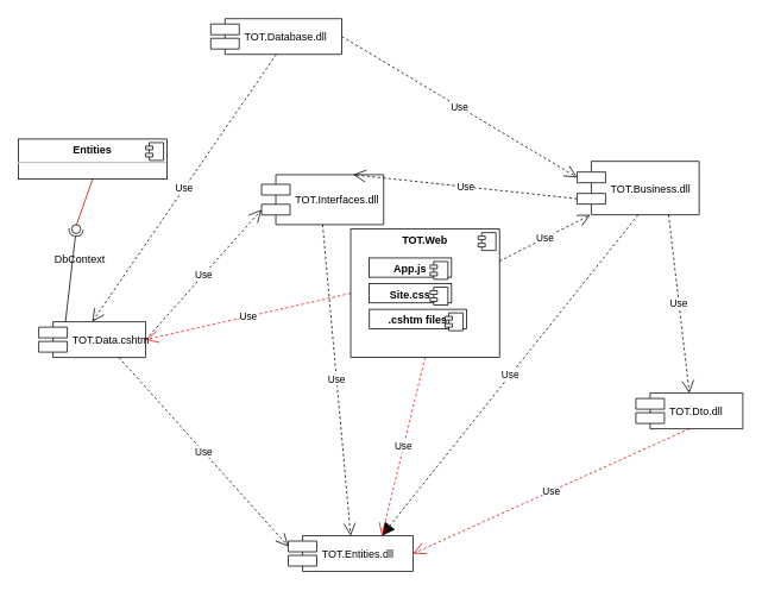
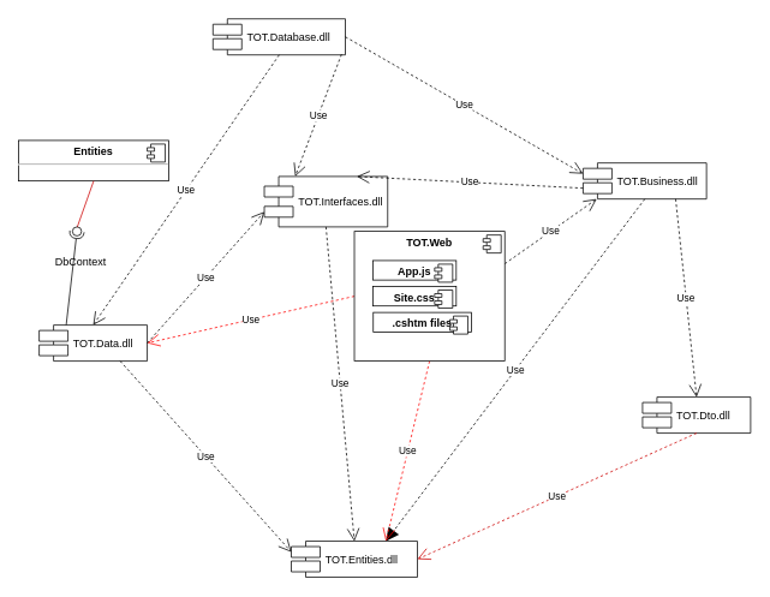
  <mxCell id="0" />
  <mxCell id="1" parent="0" />
  <mxCell id="2" value="TOT.Database.dll" style="shape=component;align=left;spacingLeft=36;" vertex="1" parent="1"><mxGeometry x="236" y="20" width="147" height="40" as="geometry" /></mxCell>
- <mxCell id="3" value="TOT.Business.dll" style="shape=component;align=left;spacingLeft=36;" vertex="1" parent="1"><mxGeometry x="647" y="180" width="137" height="60" as="geometry" /></mxCell>
- <mxCell id="4" value="TOT.Data.cshtm" style="shape=component;align=left;spacingLeft=36;" vertex="1" parent="1"><mxGeometry x="43" y="360" width="120" height="40" as="geometry" /></mxCell>
+ <mxCell id="3" value="TOT.Business.dll" style="shape=component;align=left;spacingLeft=36;" vertex="1" parent="1"><mxGeometry x="647" y="180" width="137" height="40" as="geometry" /></mxCell>
+ <mxCell id="4" value="TOT.Data.dll" style="shape=component;align=left;spacingLeft=36;" vertex="1" parent="1"><mxGeometry x="43" y="360" width="120" height="40" as="geometry" /></mxCell>
  <mxCell id="5" value="TOT.Dto.dll" style="shape=component;align=left;spacingLeft=36;" vertex="1" parent="1"><mxGeometry x="713" y="440" width="120" height="40" as="geometry" /></mxCell>
  <mxCell id="6" value="TOT.Entities.dll" style="shape=component;align=left;spacingLeft=36;" vertex="1" parent="1"><mxGeometry x="323" y="600" width="140" height="40" as="geometry" /></mxCell>
  <mxCell id="7" value="TOT.Interfaces.dll" style="shape=component;align=left;spacingLeft=36;" vertex="1" parent="1"><mxGeometry x="293" y="195" width="137" height="56" as="geometry" /></mxCell>
  <mxCell id="8" value="Use" style="endArrow=open;endSize=12;dashed=1;html=1;entryX=0.5;entryY=0;entryDx=0;entryDy=0;exitX=0.5;exitY=1;exitDx=0;exitDy=0;" edge="1" parent="1" source="7" target="6"><mxGeometry width="160" relative="1" as="geometry"><mxPoint x="143" y="520" as="sourcePoint" /><mxPoint x="303" y="520" as="targetPoint" /></mxGeometry></mxCell>
  <mxCell id="9" value="Use" style="endArrow=open;endSize=12;dashed=1;html=1;entryX=1;entryY=0.5;entryDx=0;entryDy=0;exitX=0.5;exitY=1;exitDx=0;exitDy=0;strokeColor=#CC0000;" edge="1" parent="1" source="5" target="6"><mxGeometry width="160" relative="1" as="geometry"><mxPoint x="463" y="326" as="sourcePoint" /><mxPoint x="466.5" y="410" as="targetPoint" /></mxGeometry></mxCell>
  <mxCell id="10" value="Use" style="endArrow=open;endSize=12;dashed=1;html=1;entryX=0;entryY=0.7;entryDx=0;entryDy=0;exitX=1;exitY=0.5;exitDx=0;exitDy=0;" edge="1" parent="1" source="4" target="7"><mxGeometry width="160" relative="1" as="geometry"><mxPoint x="463" y="326" as="sourcePoint" /><mxPoint x="466.5" y="410" as="targetPoint" /></mxGeometry></mxCell>
  <mxCell id="11" value="Use" style="endArrow=open;endSize=12;dashed=1;html=1;entryX=0;entryY=0.3;entryDx=0;entryDy=0;exitX=0.75;exitY=1;exitDx=0;exitDy=0;" edge="1" parent="1" source="4" target="6"><mxGeometry width="160" relative="1" as="geometry"><mxPoint x="473" y="336" as="sourcePoint" /><mxPoint x="476.5" y="420" as="targetPoint" /></mxGeometry></mxCell>
  <mxCell id="12" value="Use" style="endArrow=open;endSize=12;dashed=1;html=1;entryX=0.75;entryY=0;entryDx=0;entryDy=0;exitX=0;exitY=0.7;exitDx=0;exitDy=0;" edge="1" parent="1" source="3" target="7"><mxGeometry width="160" relative="1" as="geometry"><mxPoint x="663" y="386" as="sourcePoint" /><mxPoint x="535" y="438" as="targetPoint" /></mxGeometry></mxCell>
  <mxCell id="13" value="Use" style="endArrow=open;endSize=12;dashed=1;html=1;entryX=0.5;entryY=0;entryDx=0;entryDy=0;exitX=0.75;exitY=1;exitDx=0;exitDy=0;" edge="1" parent="1" source="3" target="5"><mxGeometry width="160" relative="1" as="geometry"><mxPoint x="673" y="396" as="sourcePoint" /><mxPoint x="545" y="448" as="targetPoint" /></mxGeometry></mxCell>
  <mxCell id="14" value="Use" style="endArrow=block;endSize=12;dashed=1;html=1;entryX=0.75;entryY=0;entryDx=0;entryDy=0;exitX=0.5;exitY=1;exitDx=0;exitDy=0;" edge="1" parent="1" source="3" target="6"><mxGeometry width="160" relative="1" as="geometry"><mxPoint x="683" y="406" as="sourcePoint" /><mxPoint x="555" y="458" as="targetPoint" /></mxGeometry></mxCell>
  <mxCell id="15" value="Use" style="endArrow=open;endSize=12;dashed=1;html=1;entryX=0;entryY=0.3;entryDx=0;entryDy=0;exitX=1;exitY=0.5;exitDx=0;exitDy=0;" edge="1" parent="1" source="2" target="3"><mxGeometry width="160" relative="1" as="geometry"><mxPoint x="456" y="50" as="sourcePoint" /><mxPoint x="410.25" y="118" as="targetPoint" /></mxGeometry></mxCell>
  <mxCell id="16" value="Use" style="endArrow=open;endSize=12;dashed=1;html=1;entryX=0.5;entryY=0;entryDx=0;entryDy=0;exitX=0.5;exitY=1;exitDx=0;exitDy=0;" edge="1" parent="1" source="2" target="4"><mxGeometry width="160" relative="1" as="geometry"><mxPoint x="553" y="212" as="sourcePoint" /><mxPoint x="507.25" y="280" as="targetPoint" /></mxGeometry></mxCell>
+ <mxCell id="17" value="Use" style="endArrow=open;endSize=12;dashed=1;html=1;entryX=0.25;entryY=0;entryDx=0;entryDy=0;exitX=0.971;exitY=0.983;exitDx=0;exitDy=0;exitPerimeter=0;" edge="1" parent="1" source="2" target="7"><mxGeometry width="160" relative="1" as="geometry"><mxPoint x="563" y="222" as="sourcePoint" /><mxPoint x="517.25" y="290" as="targetPoint" /></mxGeometry></mxCell>
  <mxCell id="18" value="&lt;p style=&quot;margin: 0px ; margin-top: 6px ; text-align: center&quot;&gt;&lt;b&gt;Entities&lt;/b&gt;&lt;/p&gt;&lt;hr&gt;&lt;p style=&quot;margin: 0px ; margin-left: 8px&quot;&gt;&lt;br&gt;&lt;/p&gt;" style="align=left;overflow=fill;html=1;" vertex="1" parent="1"><mxGeometry y="155" width="167" height="45" as="geometry" x="20" /></mxCell>
  <mxCell id="19" value="" style="shape=component;jettyWidth=8;jettyHeight=4;" vertex="1" parent="18"><mxGeometry x="1" width="20" height="20" relative="1" as="geometry"><mxPoint x="-24" y="4" as="offset" /></mxGeometry></mxCell>
  <mxCell id="20" value="Use" style="endArrow=open;endSize=12;dashed=1;html=1;exitX=0;exitY=0.5;exitDx=0;exitDy=0;entryX=1;entryY=0.5;entryDx=0;entryDy=0;strokeColor=#FF0000;" edge="1" parent="1" source="23" target="4"><mxGeometry width="160" relative="1" as="geometry"><mxPoint x="405" y="415" as="sourcePoint" /><mxPoint x="723" y="10" as="targetPoint" /></mxGeometry></mxCell>
  <mxCell id="21" value="Use" style="endArrow=open;endSize=12;dashed=1;html=1;entryX=0.11;entryY=1;entryDx=0;entryDy=0;exitX=1;exitY=0.25;exitDx=0;exitDy=0;entryPerimeter=0;" edge="1" parent="1" source="23" target="3"><mxGeometry width="160" relative="1" as="geometry"><mxPoint x="564" y="325" as="sourcePoint" /><mxPoint x="543" y="178" as="targetPoint" /></mxGeometry></mxCell>
  <mxCell id="22" value="Use" style="endArrow=open;endSize=12;dashed=1;html=1;entryX=0.75;entryY=0;entryDx=0;entryDy=0;exitX=0.5;exitY=1;exitDx=0;exitDy=0;strokeColor=#FF0000;" edge="1" parent="1" source="23" target="6"><mxGeometry width="160" relative="1" as="geometry"><mxPoint x="444.75" y="460" as="sourcePoint" /><mxPoint x="618" y="160" as="targetPoint" /></mxGeometry></mxCell>
  <mxCell id="23" value="&lt;p style=&quot;margin: 0px ; margin-top: 6px ; text-align: center&quot;&gt;&lt;b&gt;TOT.Web&lt;/b&gt;&lt;/p&gt;" style="align=left;overflow=fill;html=1;" vertex="1" parent="1"><mxGeometry x="393" y="256" width="167" height="144" as="geometry" /></mxCell>
  <mxCell id="24" value="" style="shape=component;jettyWidth=8;jettyHeight=4;" vertex="1" parent="23"><mxGeometry x="1" width="20" height="20" relative="1" as="geometry"><mxPoint x="-24" y="4" as="offset" /></mxGeometry></mxCell>
  <mxCell id="25" value="&lt;p style=&quot;margin: 0px ; margin-top: 6px ; text-align: center&quot;&gt;&lt;b&gt;App.js&lt;/b&gt;&lt;/p&gt;" style="align=left;overflow=fill;html=1;" vertex="1" parent="23"><mxGeometry x="20.779" y="32.4" width="92.35" height="21.6" as="geometry" /></mxCell>
  <mxCell id="26" value="" style="shape=component;jettyWidth=8;jettyHeight=4;" vertex="1" parent="25"><mxGeometry x="1" width="20" height="20" relative="1" as="geometry"><mxPoint x="-24" y="4" as="offset" /></mxGeometry></mxCell>
  <mxCell id="27" value="&lt;p style=&quot;margin: 0px ; margin-top: 6px ; text-align: center&quot;&gt;&lt;b&gt;Site.css&lt;/b&gt;&lt;/p&gt;&lt;p style=&quot;margin: 0px ; margin-top: 6px ; text-align: center&quot;&gt;&lt;b&gt;&lt;br&gt;&lt;/b&gt;&lt;/p&gt;" style="align=left;overflow=fill;html=1;" vertex="1" parent="23"><mxGeometry x="20.779" y="61.2" width="92.35" height="21.6" as="geometry" /></mxCell>
  <mxCell id="28" value="" style="shape=component;jettyWidth=8;jettyHeight=4;" vertex="1" parent="27"><mxGeometry x="1" width="20" height="20" relative="1" as="geometry"><mxPoint x="-24" y="4" as="offset" /></mxGeometry></mxCell>
  <mxCell id="29" value="&lt;p style=&quot;margin: 0px ; margin-top: 6px ; text-align: center&quot;&gt;&lt;b&gt;.cshtm files&lt;/b&gt;&lt;/p&gt;&lt;p style=&quot;margin: 0px ; margin-top: 6px ; text-align: center&quot;&gt;&lt;b&gt;&lt;br&gt;&lt;/b&gt;&lt;/p&gt;" style="align=left;overflow=fill;html=1;" vertex="1" parent="23"><mxGeometry x="21" y="90" width="109" height="22" as="geometry" /></mxCell>
  <mxCell id="30" value="" style="shape=component;jettyWidth=8;jettyHeight=4;" vertex="1" parent="29"><mxGeometry x="1" width="20" height="20" relative="1" as="geometry"><mxPoint x="-24" y="4" as="offset" /></mxGeometry></mxCell>
  <mxCell id="31" value="" style="rounded=0;orthogonalLoop=1;jettySize=auto;html=1;endArrow=none;endFill=0;strokeColor=#CC0000;exitX=0.5;exitY=1;exitDx=0;exitDy=0;entryX=0.5;entryY=0.1;entryDx=0;entryDy=0;entryPerimeter=0;" edge="1" target="33" parent="1" source="18"><mxGeometry relative="1" as="geometry"><mxPoint x="110" y="235" as="sourcePoint" /><mxPoint x="90" y="230" as="targetPoint" /></mxGeometry></mxCell>
  <mxCell id="32" value="" style="rounded=0;orthogonalLoop=1;jettySize=auto;html=1;endArrow=halfCircle;endFill=0;entryX=0.5;entryY=0.5;entryDx=0;entryDy=0;endSize=6;strokeWidth=1;exitX=0.25;exitY=0;exitDx=0;exitDy=0;" edge="1" target="33" parent="1" source="4"><mxGeometry relative="1" as="geometry"><mxPoint x="150" y="235" as="sourcePoint" /></mxGeometry></mxCell>
  <mxCell id="33" value="" style="ellipse;whiteSpace=wrap;html=1;fontFamily=Helvetica;fontSize=12;fontColor=#000000;align=center;strokeColor=#000000;fillColor=#ffffff;points=[];aspect=fixed;resizable=0;" vertex="1" parent="1"><mxGeometry x="80" y="251" width="10" height="10" as="geometry" /></mxCell>
  <mxCell id="34" value="DbContext" style="text;html=1;align=center;verticalAlign=middle;resizable=0;points=[];;autosize=1;" vertex="1" parent="1"><mxGeometry x="53.5" y="280" width="70" height="20" as="geometry" /></mxCell>
